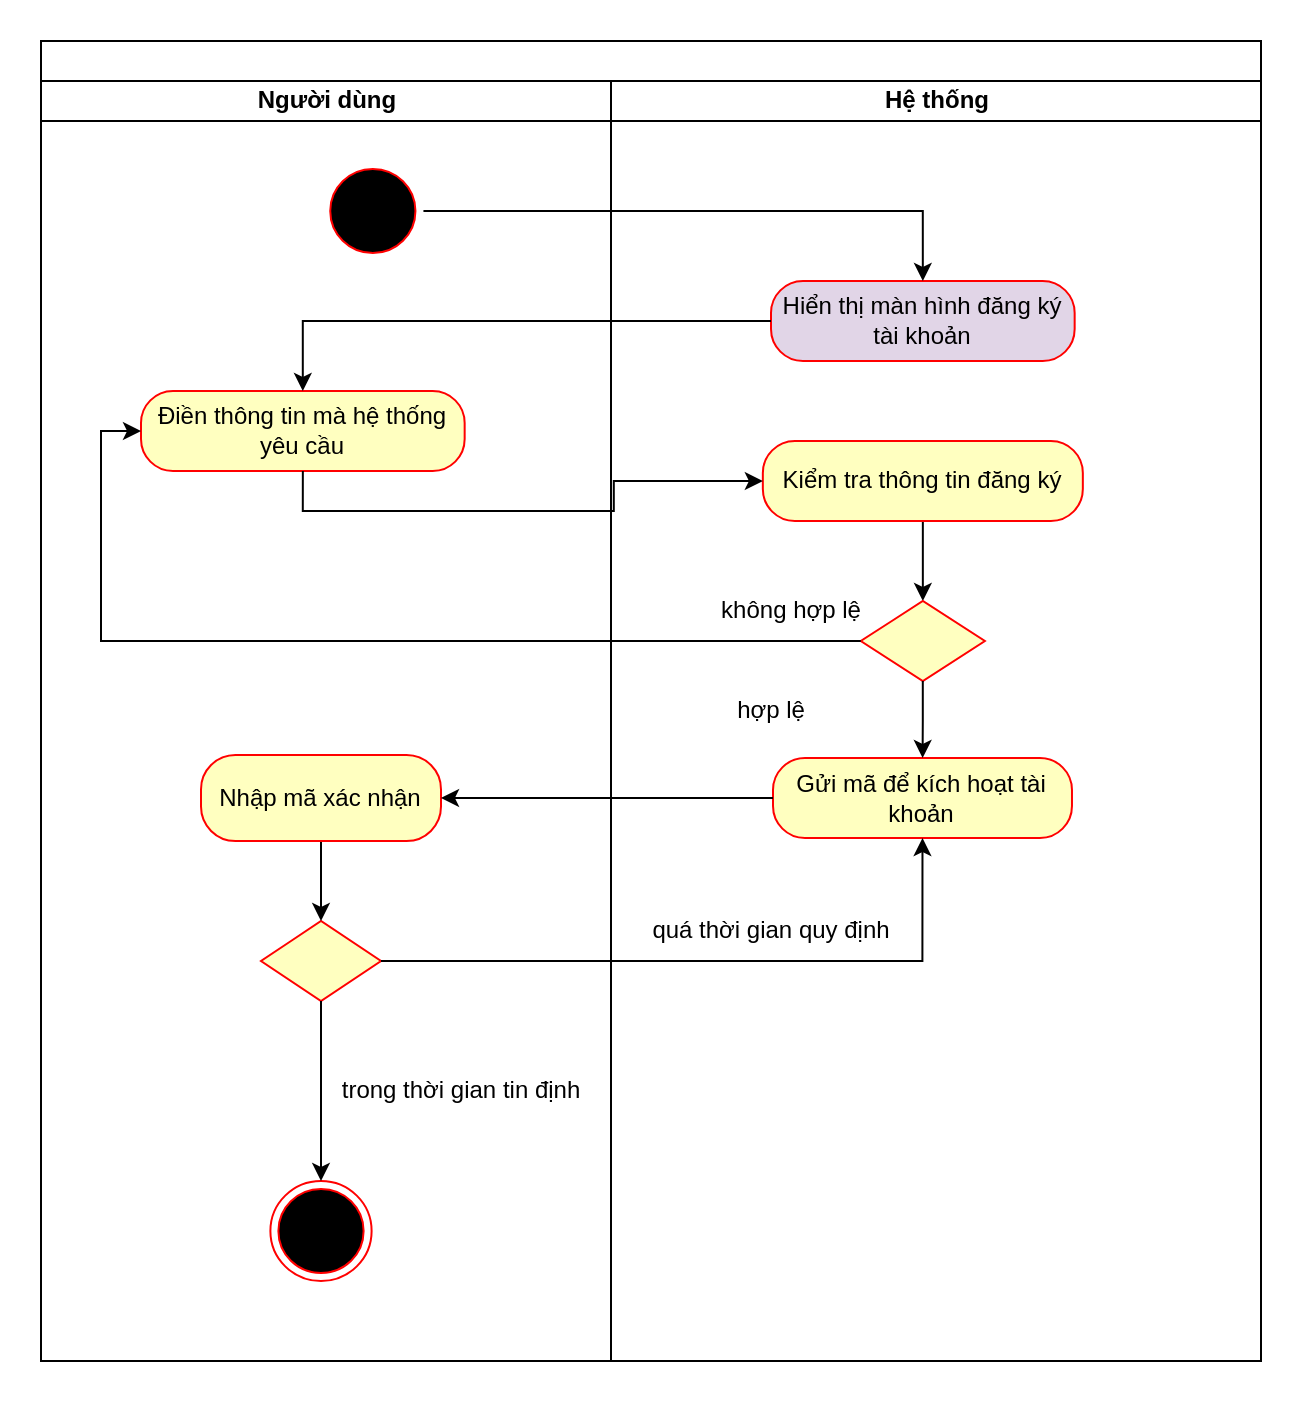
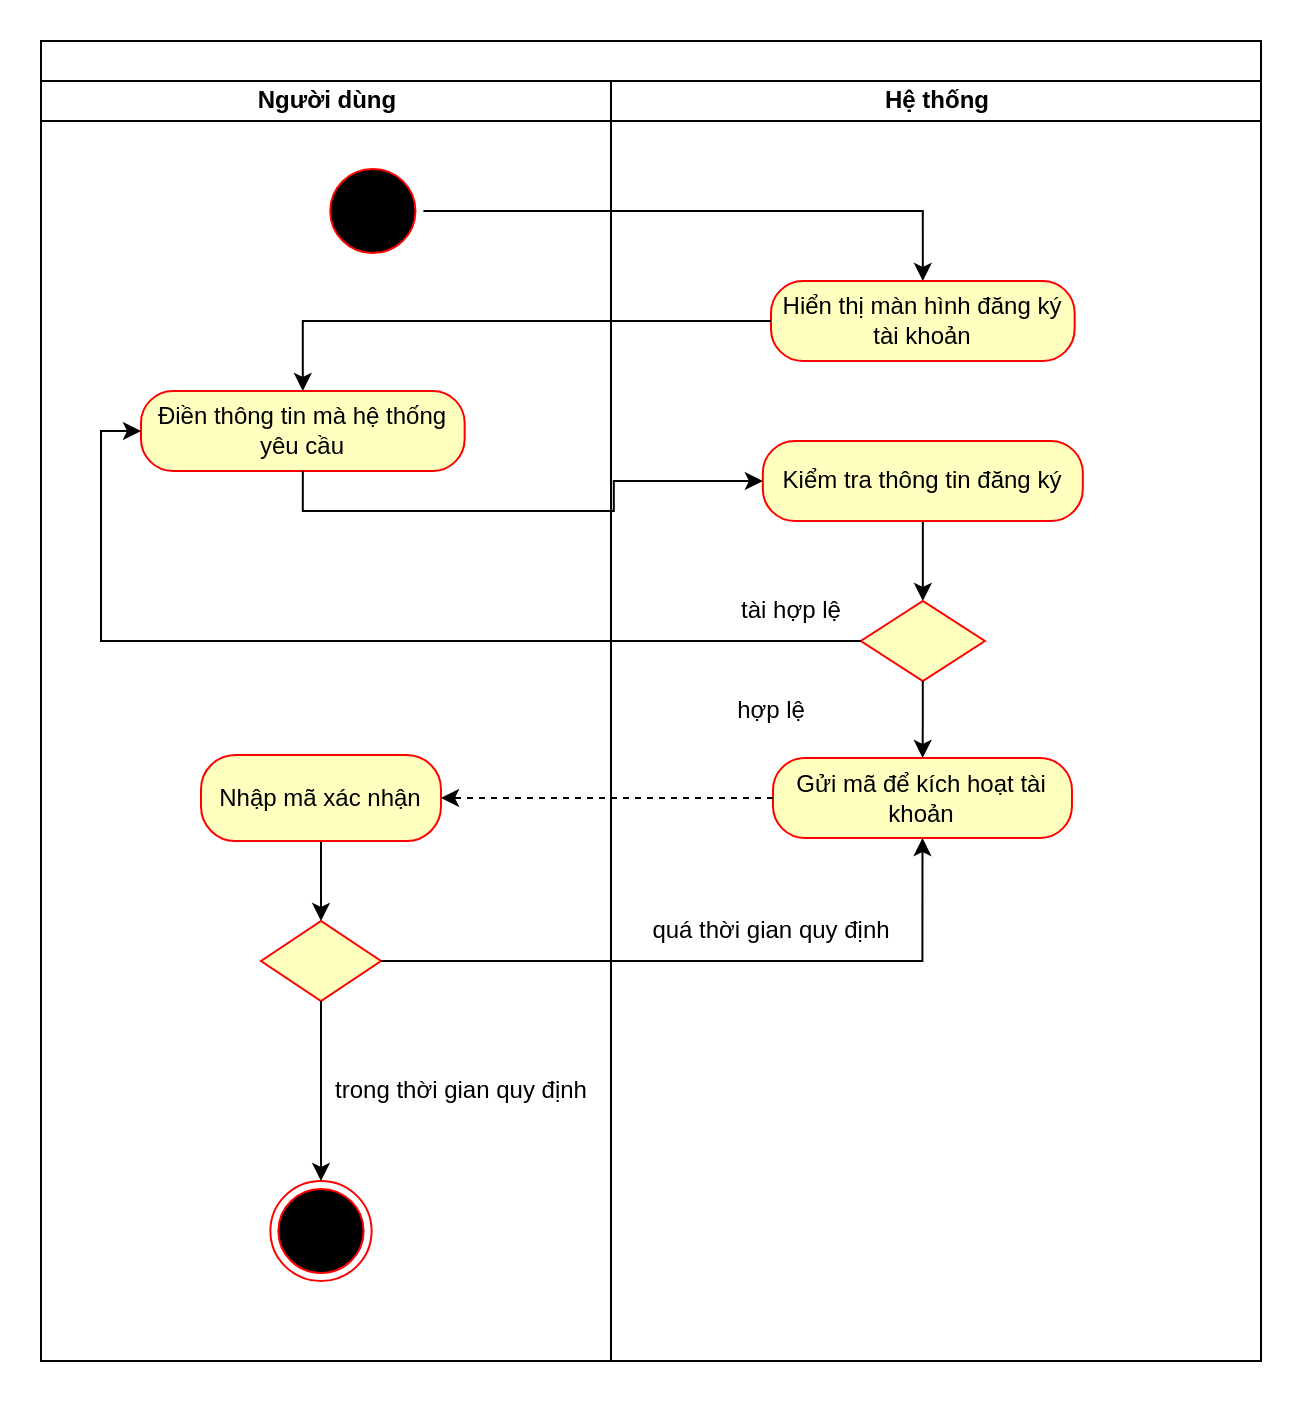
  <mxCell id="0" />
  <mxCell id="1" parent="0" />
  <mxCell id="2" value="" style="swimlane;childLayout=stackLayout;resizeParent=1;resizeParentMax=0;startSize=20;html=1;" parent="1" vertex="1"><mxGeometry x="20" y="20" width="610.003" height="660" as="geometry"><mxRectangle x="200" y="40" width="50" height="40" as="alternateBounds" /></mxGeometry></mxCell>
  <mxCell id="3" value="Người dùng" style="swimlane;startSize=20;html=1;" parent="2" vertex="1"><mxGeometry y="20" width="285.003" height="640" as="geometry"><mxRectangle y="20" width="40" height="460" as="alternateBounds" /></mxGeometry></mxCell>
  <mxCell id="4" value="" style="ellipse;shape=startState;fillColor=#000000;strokeColor=#ff0000;" parent="3" vertex="1"><mxGeometry x="140.611" y="40" width="50.612" height="50.0" as="geometry" /></mxCell>
  <mxCell id="5" value="Điền thông tin mà hệ thống yêu cầu" style="rounded=1;whiteSpace=wrap;html=1;arcSize=40;fontColor=#000000;fillColor=#ffffc0;strokeColor=#ff0000;" parent="3" vertex="1"><mxGeometry x="50" y="155" width="161.83" height="40" as="geometry" /></mxCell>
  <mxCell id="6" value="" style="rhombus;whiteSpace=wrap;html=1;fillColor=#ffffc0;strokeColor=#ff0000;fontColor=#000000;rounded=1;arcSize=0;" parent="3" vertex="1"><mxGeometry x="110" y="420" width="60" height="40" as="geometry" /></mxCell>
  <mxCell id="7" style="edgeStyle=orthogonalEdgeStyle;rounded=0;orthogonalLoop=1;jettySize=auto;html=1;exitX=0.5;exitY=1;exitDx=0;exitDy=0;entryX=0.5;entryY=0;entryDx=0;entryDy=0;" parent="3" source="8" target="6" edge="1"><mxGeometry relative="1" as="geometry" /></mxCell>
  <mxCell id="8" value="Nhập mã xác nhận" style="whiteSpace=wrap;html=1;fillColor=#ffffc0;strokeColor=#ff0000;fontColor=#000000;rounded=1;arcSize=40;" parent="3" vertex="1"><mxGeometry x="80" y="337" width="120" height="43" as="geometry" /></mxCell>
- <mxCell id="9" value="&lt;font style=&quot;font-size: 12px;&quot;&gt;trong thời gian tin định&lt;/font&gt;" style="text;html=1;align=center;verticalAlign=middle;resizable=0;points=[];autosize=1;strokeColor=none;fillColor=none;" parent="3" vertex="1"><mxGeometry x="135.003" y="490" width="150" height="30" as="geometry" /></mxCell>
+ <mxCell id="9" value="&lt;font style=&quot;font-size: 12px;&quot;&gt;trong thời gian quy định&lt;/font&gt;" style="text;html=1;align=center;verticalAlign=middle;resizable=0;points=[];autosize=1;strokeColor=none;fillColor=none;" parent="3" vertex="1"><mxGeometry x="135.003" y="490" width="150" height="30" as="geometry" /></mxCell>
  <mxCell id="10" value="Hệ thống" style="swimlane;startSize=20;html=1;" parent="2" vertex="1"><mxGeometry x="285.003" y="20" width="325" height="640" as="geometry" /></mxCell>
  <mxCell id="11" style="edgeStyle=orthogonalEdgeStyle;rounded=0;orthogonalLoop=1;jettySize=auto;html=1;exitX=0.5;exitY=1;exitDx=0;exitDy=0;entryX=0.5;entryY=0;entryDx=0;entryDy=0;" parent="10" source="12" target="14" edge="1"><mxGeometry relative="1" as="geometry" /></mxCell>
  <mxCell id="12" value="Kiểm tra thông tin đăng ký" style="whiteSpace=wrap;html=1;fillColor=#ffffc0;strokeColor=#ff0000;fontColor=#000000;rounded=1;arcSize=40;" parent="10" vertex="1"><mxGeometry x="75.92" y="180" width="160" height="40" as="geometry" /></mxCell>
- <mxCell id="13" value="Hiển thị màn hình đăng ký tài khoản" style="rounded=1;whiteSpace=wrap;html=1;arcSize=40;fontColor=#000000;fillColor=#e1d5e7;strokeColor=#ff0000;" parent="10" vertex="1"><mxGeometry x="80" y="100" width="151.83" height="40" as="geometry" /></mxCell>
+ <mxCell id="13" value="Hiển thị màn hình đăng ký tài khoản" style="rounded=1;whiteSpace=wrap;html=1;arcSize=40;fontColor=#000000;fillColor=#ffffc0;strokeColor=#ff0000;" parent="10" vertex="1"><mxGeometry x="80" y="100" width="151.83" height="40" as="geometry" /></mxCell>
  <mxCell id="14" value="" style="rhombus;whiteSpace=wrap;html=1;fillColor=#ffffc0;strokeColor=#ff0000;fontColor=#000000;rounded=1;arcSize=0;" parent="10" vertex="1"><mxGeometry x="124.9" y="260" width="62.04" height="40" as="geometry" /></mxCell>
- <mxCell id="15" value="không hợp lệ" style="text;html=1;align=center;verticalAlign=middle;resizable=0;points=[];autosize=1;strokeColor=none;fillColor=none;" parent="10" vertex="1"><mxGeometry x="45" y="250" width="90" height="30" as="geometry" /></mxCell>
+ <mxCell id="15" value="tài hợp lệ" style="text;html=1;align=center;verticalAlign=middle;resizable=0;points=[];autosize=1;strokeColor=none;fillColor=none;" parent="10" vertex="1"><mxGeometry x="45" y="250" width="90" height="30" as="geometry" /></mxCell>
  <mxCell id="16" value="&lt;font style=&quot;font-size: 12px;&quot;&gt;hợp lệ&lt;/font&gt;" style="text;html=1;align=center;verticalAlign=middle;resizable=0;points=[];autosize=1;strokeColor=none;fillColor=none;" parent="10" vertex="1"><mxGeometry x="50.003" y="300.0" width="60" height="30" as="geometry" /></mxCell>
  <mxCell id="17" value="&lt;font style=&quot;font-size: 12px;&quot;&gt;Gửi mã để kích hoạt tài khoản&lt;/font&gt;" style="rounded=1;whiteSpace=wrap;html=1;arcSize=40;fontColor=#000000;fillColor=#ffffc0;strokeColor=#ff0000;" parent="10" vertex="1"><mxGeometry x="81" y="338.5" width="149.49" height="40" as="geometry" /></mxCell>
  <mxCell id="18" value="" style="edgeStyle=orthogonalEdgeStyle;rounded=0;orthogonalLoop=1;jettySize=auto;html=1;" parent="10" source="14" target="17" edge="1"><mxGeometry relative="1" as="geometry" /></mxCell>
  <mxCell id="19" value="&lt;font style=&quot;font-size: 12px;&quot;&gt;quá thời gian quy định&lt;/font&gt;" style="text;html=1;align=center;verticalAlign=middle;resizable=0;points=[];autosize=1;strokeColor=none;fillColor=none;" parent="10" vertex="1"><mxGeometry x="10.003" y="410" width="140" height="30" as="geometry" /></mxCell>
  <mxCell id="20" value="" style="edgeStyle=orthogonalEdgeStyle;rounded=0;orthogonalLoop=1;jettySize=auto;html=1;" parent="2" source="13" target="5" edge="1"><mxGeometry relative="1" as="geometry" /></mxCell>
  <mxCell id="21" style="edgeStyle=orthogonalEdgeStyle;rounded=0;orthogonalLoop=1;jettySize=auto;html=1;exitX=1;exitY=0.5;exitDx=0;exitDy=0;entryX=0.5;entryY=0;entryDx=0;entryDy=0;" parent="2" source="4" target="13" edge="1"><mxGeometry relative="1" as="geometry" /></mxCell>
  <mxCell id="22" style="edgeStyle=orthogonalEdgeStyle;rounded=0;orthogonalLoop=1;jettySize=auto;html=1;exitX=0.5;exitY=1;exitDx=0;exitDy=0;entryX=0;entryY=0.5;entryDx=0;entryDy=0;" parent="2" source="5" target="12" edge="1"><mxGeometry relative="1" as="geometry" /></mxCell>
- <mxCell id="23" value="" style="edgeStyle=orthogonalEdgeStyle;rounded=0;orthogonalLoop=1;jettySize=auto;html=1;" parent="2" source="17" target="8" edge="1"><mxGeometry relative="1" as="geometry" /></mxCell>
+ <mxCell id="23" value="" style="edgeStyle=orthogonalEdgeStyle;rounded=0;orthogonalLoop=1;jettySize=auto;html=1;dashed=1;" parent="2" source="17" target="8" edge="1"><mxGeometry relative="1" as="geometry" /></mxCell>
  <mxCell id="24" style="edgeStyle=orthogonalEdgeStyle;rounded=0;orthogonalLoop=1;jettySize=auto;html=1;exitX=1;exitY=0.5;exitDx=0;exitDy=0;entryX=0.5;entryY=1;entryDx=0;entryDy=0;" parent="2" source="6" target="17" edge="1"><mxGeometry relative="1" as="geometry" /></mxCell>
  <mxCell id="25" style="edgeStyle=orthogonalEdgeStyle;rounded=0;orthogonalLoop=1;jettySize=auto;html=1;exitX=0;exitY=0.5;exitDx=0;exitDy=0;entryX=0;entryY=0.5;entryDx=0;entryDy=0;" parent="2" source="14" target="5" edge="1"><mxGeometry relative="1" as="geometry" /></mxCell>
  <mxCell id="26" value="" style="ellipse;shape=endState;fillColor=#000000;strokeColor=#ff0000" parent="1" vertex="1"><mxGeometry x="134.691" y="590" width="50.612" height="50.0" as="geometry" /></mxCell>
  <mxCell id="27" style="edgeStyle=orthogonalEdgeStyle;rounded=0;orthogonalLoop=1;jettySize=auto;html=1;exitX=0.5;exitY=1;exitDx=0;exitDy=0;entryX=0.5;entryY=0;entryDx=0;entryDy=0;" parent="1" source="6" target="26" edge="1"><mxGeometry relative="1" as="geometry" /></mxCell>
